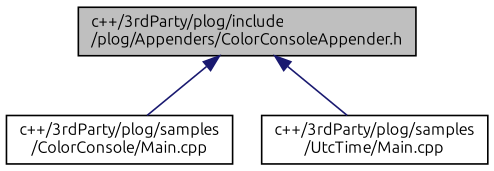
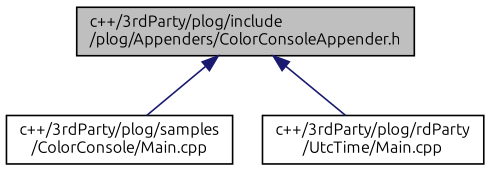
  digraph {
    fontname=Ubuntu
    node [color=black fontname=Ubuntu fontsize=10 shape=record]
    edge [color=midnightblue dir=back fontname=Ubuntu fontsize=10 labelfontname=Helvetica labelfontsize=10 style=solid]
    n1 [fillcolor=grey75 fontcolor=black height=0.2 label="c++/3rdParty/plog/include\l/plog/Appenders/ColorConsoleAppender.h" style=filled width=0.4]
    n2 [height=0.2 label="c++/3rdParty/plog/samples\l/ColorConsole/Main.cpp" width=0.4]
-   n3 [height=0.2 label="c++/3rdParty/plog/samples\l/UtcTime/Main.cpp" width=0.4]
+   n3 [height=0.2 label="c++/3rdParty/plog/rdParty\l/UtcTime/Main.cpp" width=0.4]
    n1 -> n2
    n1 -> n3
  }
